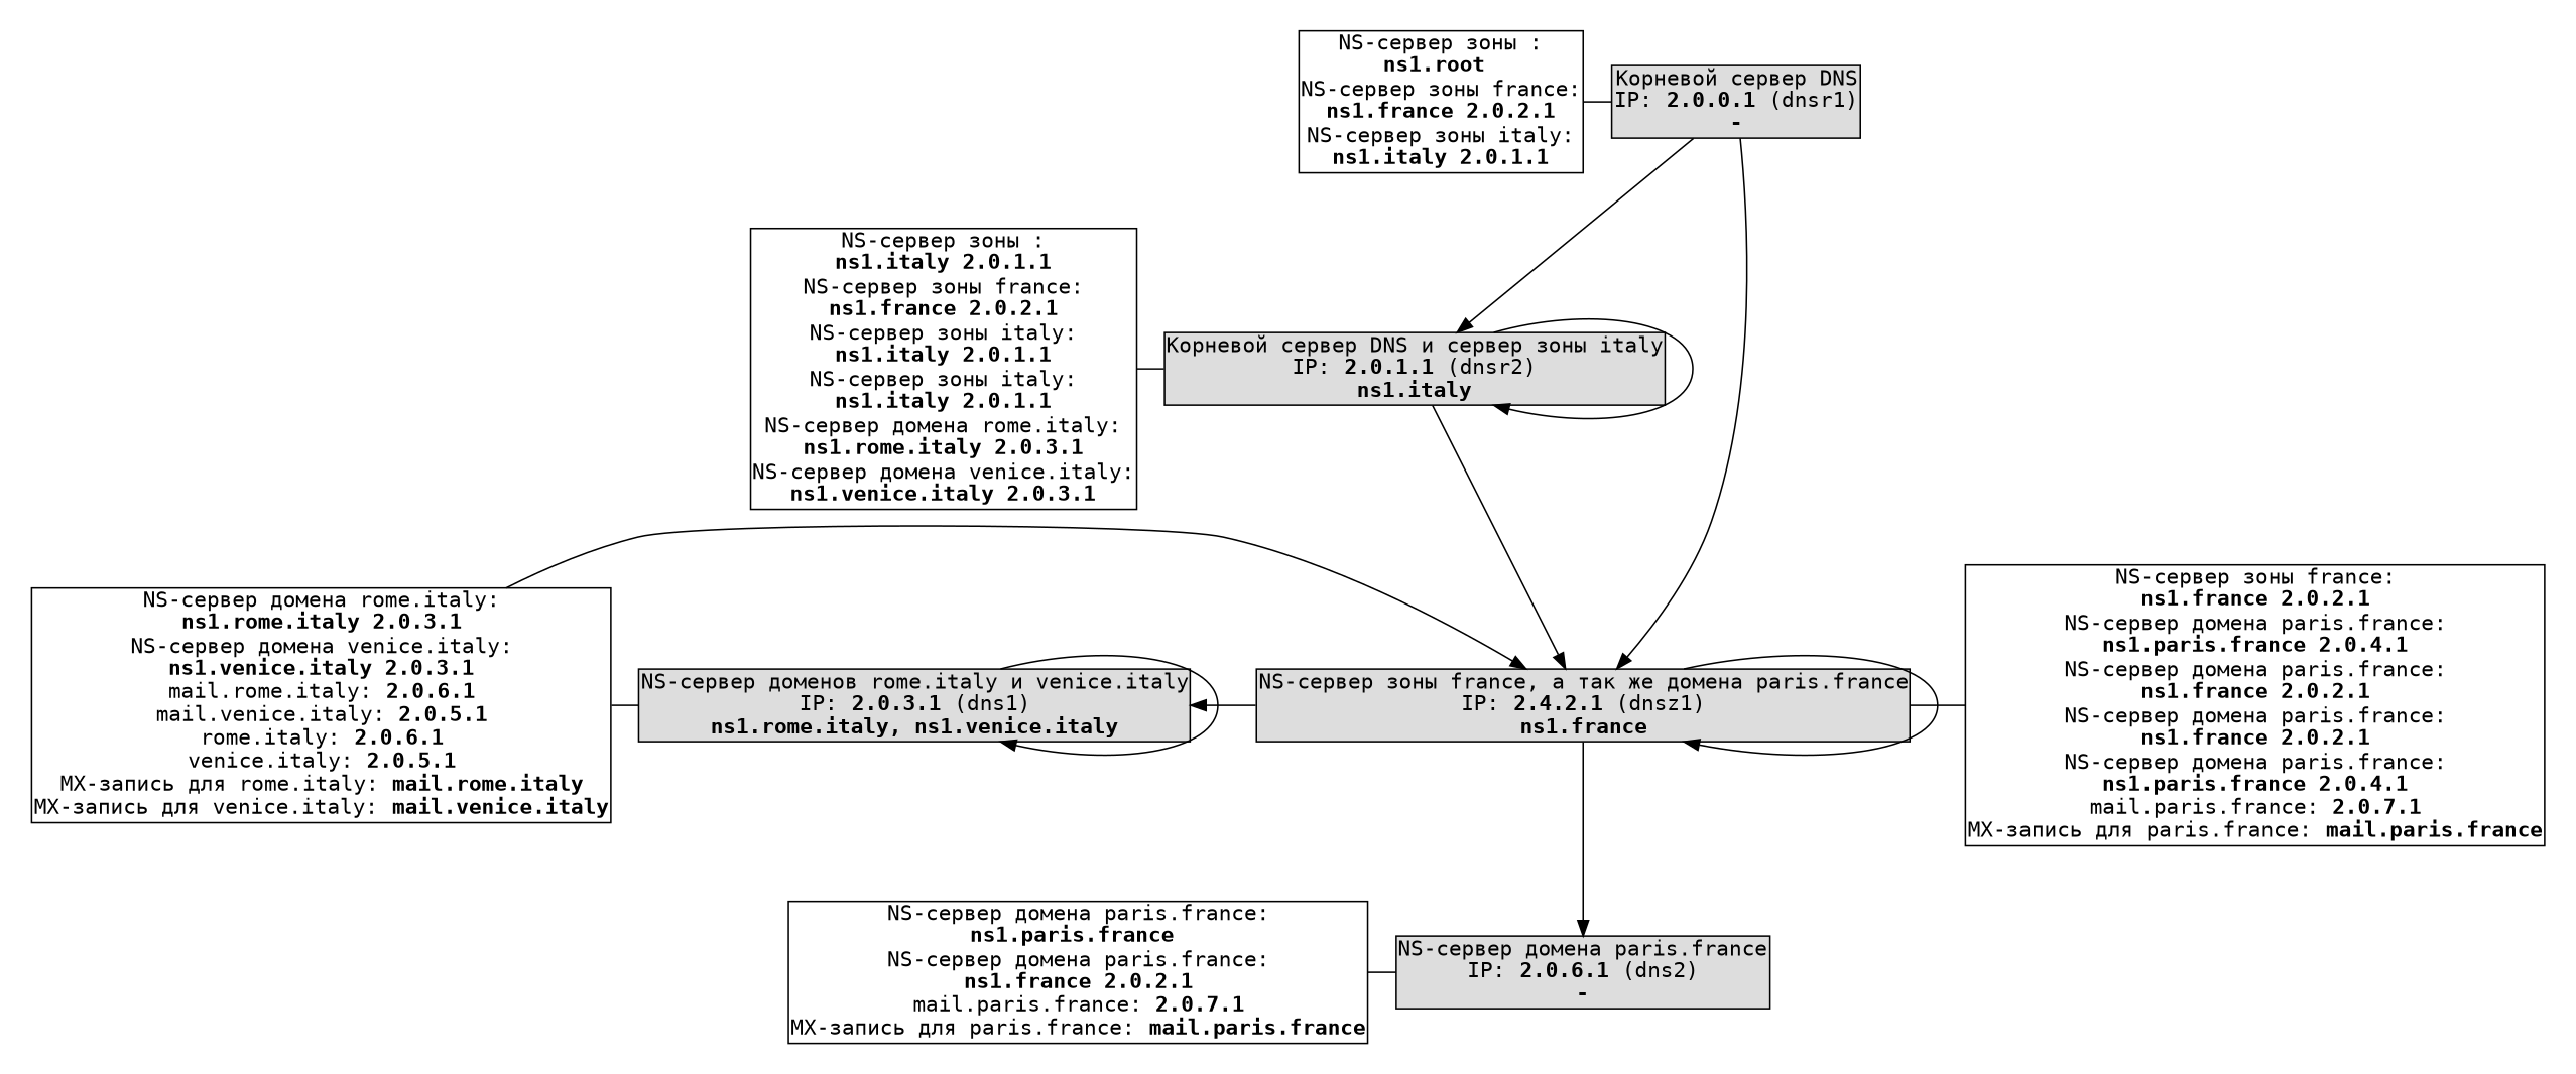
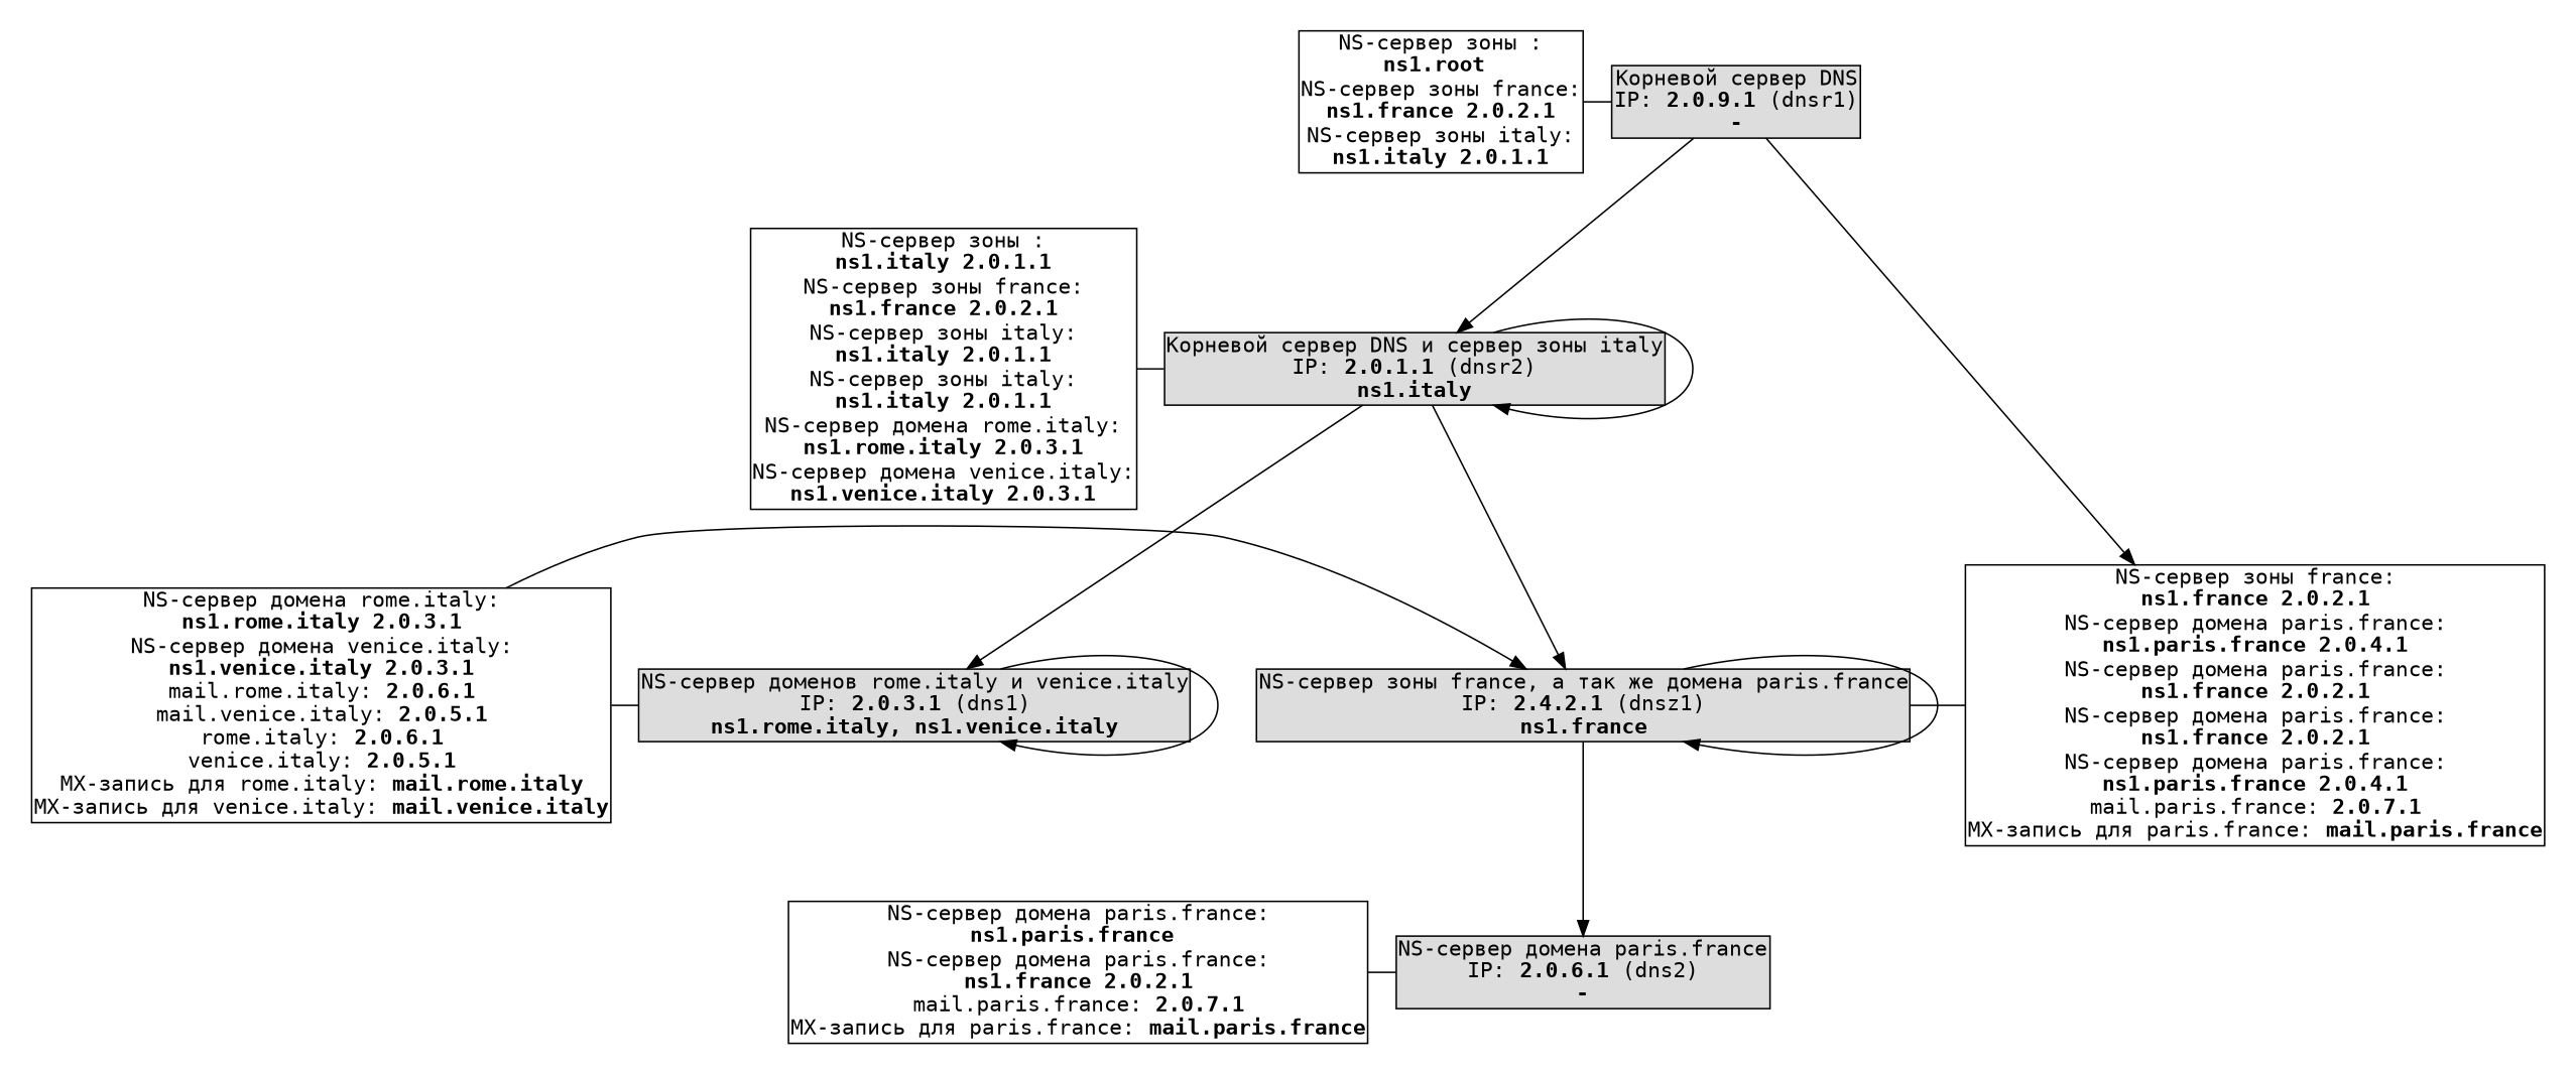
  digraph {
    fontname="DejaVu Sans Mono"
    node [fontname="DejaVu Sans Mono" margin=0 shape=none]
    edge [fontname="DejaVu Sans Mono"]
    n1 [label=< <TABLE BGCOLOR="#DDDDDD" CELLPADDING="0" CELLSPACING="0" CELLBORDER="0"> <TR><TD>NS-сервер доменов rome.italy и venice.italy</TD></TR> <TR><TD>IP: <B>2.0.3.1</B> (dns1)</TD></TR> <TR><TD><B>ns1.rome.italy, ns1.venice.italy</B></TD></TR> </TABLE>>]
    n2 [label=< <TABLE BGCOLOR="#FFFFFF" CELLPADDING="0" CELLSPACING="0" CELLBORDER="0"> <TR><TD>NS-сервер домена rome.italy:</TD></TR><TR><TD><B>ns1.rome.italy 2.0.3.1</B></TD></TR> <TR><TD>NS-сервер домена venice.italy:</TD></TR><TR><TD><B>ns1.venice.italy 2.0.3.1</B></TD></TR> <TR><TD>mail.rome.italy: <B>2.0.6.1</B></TD></TR> <TR><TD>mail.venice.italy: <B>2.0.5.1</B></TD></TR> <TR><TD>rome.italy: <B>2.0.6.1</B></TD></TR> <TR><TD>venice.italy: <B>2.0.5.1</B></TD></TR> <TR><TD>MX-запись для rome.italy: <B>mail.rome.italy</B></TD></TR> <TR><TD>MX-запись для venice.italy: <B>mail.venice.italy</B></TD></TR> </TABLE>>]
    n3 [label=< <TABLE BGCOLOR="#DDDDDD" CELLPADDING="0" CELLSPACING="0" CELLBORDER="0"> <TR><TD>Корневой сервер DNS и сервер зоны italy</TD></TR> <TR><TD>IP: <B>2.0.1.1</B> (dnsr2)</TD></TR> <TR><TD><B>ns1.italy</B></TD></TR> </TABLE>>]
    n4 [label=< <TABLE BGCOLOR="#FFFFFF" CELLPADDING="0" CELLSPACING="0" CELLBORDER="0"> <TR><TD>NS-сервер зоны :</TD></TR><TR><TD><B>ns1.italy 2.0.1.1</B></TD></TR> <TR><TD>NS-сервер зоны france:</TD></TR><TR><TD><B>ns1.france 2.0.2.1</B></TD></TR> <TR><TD>NS-сервер зоны italy:</TD></TR><TR><TD><B>ns1.italy 2.0.1.1</B></TD></TR> <TR><TD>NS-сервер зоны italy:</TD></TR><TR><TD><B>ns1.italy 2.0.1.1</B></TD></TR> <TR><TD>NS-сервер домена rome.italy:</TD></TR><TR><TD><B>ns1.rome.italy 2.0.3.1</B></TD></TR> <TR><TD>NS-сервер домена venice.italy:</TD></TR><TR><TD><B>ns1.venice.italy 2.0.3.1</B></TD></TR> </TABLE>>]
-   n5 [label=< <TABLE BGCOLOR="#DDDDDD" CELLPADDING="0" CELLSPACING="0" CELLBORDER="0"> <TR><TD>Корневой сервер DNS</TD></TR> <TR><TD>IP: <B>2.0.0.1</B> (dnsr1)</TD></TR> <TR><TD><B>-</B></TD></TR> </TABLE>>]
+   n5 [label=< <TABLE BGCOLOR="#DDDDDD" CELLPADDING="0" CELLSPACING="0" CELLBORDER="0"> <TR><TD>Корневой сервер DNS</TD></TR> <TR><TD>IP: <B>2.0.9.1</B> (dnsr1)</TD></TR> <TR><TD><B>-</B></TD></TR> </TABLE>>]
    n6 [label=< <TABLE BGCOLOR="#FFFFFF" CELLPADDING="0" CELLSPACING="0" CELLBORDER="0"> <TR><TD>NS-сервер зоны :</TD></TR><TR><TD><B>ns1.root </B></TD></TR> <TR><TD>NS-сервер зоны france:</TD></TR><TR><TD><B>ns1.france 2.0.2.1</B></TD></TR> <TR><TD>NS-сервер зоны italy:</TD></TR><TR><TD><B>ns1.italy 2.0.1.1</B></TD></TR> </TABLE>>]
    n7 [label=< <TABLE BGCOLOR="#DDDDDD" CELLPADDING="0" CELLSPACING="0" CELLBORDER="0"> <TR><TD>NS-сервер домена paris.france</TD></TR> <TR><TD>IP: <B>2.0.6.1</B> (dns2)</TD></TR> <TR><TD><B>-</B></TD></TR> </TABLE>>]
    n8 [label=< <TABLE BGCOLOR="#FFFFFF" CELLPADDING="0" CELLSPACING="0" CELLBORDER="0"> <TR><TD>NS-сервер домена paris.france:</TD></TR><TR><TD><B>ns1.paris.france </B></TD></TR> <TR><TD>NS-сервер домена paris.france:</TD></TR><TR><TD><B>ns1.france 2.0.2.1</B></TD></TR> <TR><TD>mail.paris.france: <B>2.0.7.1</B></TD></TR> <TR><TD>MX-запись для paris.france: <B>mail.paris.france</B></TD></TR> </TABLE>>]
    n9 [label=< <TABLE BGCOLOR="#DDDDDD" CELLPADDING="0" CELLSPACING="0" CELLBORDER="0"> <TR><TD>NS-сервер зоны france, а так же домена paris.france</TD></TR> <TR><TD>IP: <B>2.4.2.1</B> (dnsz1)</TD></TR> <TR><TD><B>ns1.france</B></TD></TR> </TABLE>>]
    n10 [label=< <TABLE BGCOLOR="#FFFFFF" CELLPADDING="0" CELLSPACING="0" CELLBORDER="0"> <TR><TD>NS-сервер зоны france:</TD></TR><TR><TD><B>ns1.france 2.0.2.1</B></TD></TR> <TR><TD>NS-сервер домена paris.france:</TD></TR><TR><TD><B>ns1.paris.france 2.0.4.1</B></TD></TR> <TR><TD>NS-сервер домена paris.france:</TD></TR><TR><TD><B>ns1.france 2.0.2.1</B></TD></TR> <TR><TD>NS-сервер домена paris.france:</TD></TR><TR><TD><B>ns1.france 2.0.2.1</B></TD></TR> <TR><TD>NS-сервер домена paris.france:</TD></TR><TR><TD><B>ns1.paris.france 2.0.4.1</B></TD></TR> <TR><TD>mail.paris.france: <B>2.0.7.1</B></TD></TR> <TR><TD>MX-запись для paris.france: <B>mail.paris.france</B></TD></TR> </TABLE>>]
    subgraph cluster_1 {
      color=none
      rank=same
      n1
      n2
    }
    subgraph cluster_2 {
      color=none
      rank=same
      n3
      n4
    }
    subgraph cluster_3 {
      color=none
      rank=same
      n5
      n6
    }
    subgraph cluster_4 {
      color=none
      rank=same
      n7
      n8
    }
    subgraph cluster_5 {
      color=none
      rank=same
      n9
      n10
    }
    n1 -> n1
    n1 -> n2 [constraint=False dir=none]
    n2 -> n9
-   n9 -> n1
+   n3 -> n1
    n3 -> n3
    n3 -> n4 [constraint=False dir=none]
    n3 -> n9
    n5 -> n3
    n5 -> n6 [constraint=False dir=none]
-   n5 -> n9
+   n5 -> n10
    n7 -> n8 [constraint=False dir=none]
    n9 -> n7
    n9 -> n9
    n9 -> n10 [constraint=False dir=none]
  }
